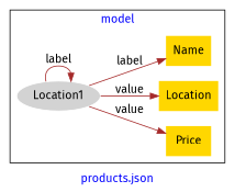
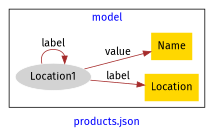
  digraph {
    fontcolor=blue
    fontname="Fira Sans"
    label="products.json"
    rankdir=LR
    remincross=true
    node [fillcolor=gold fontname="Fira Sans" style=filled shape=plaintext]
    edge [color=brown fontcolor=black fontname="Fira Sans"]
    n1 [color=white fillcolor=lightgray label=Location1 shape=""]
-   n2 [label=Price]
    n3 [label=Location]
    n4 [label=Name]
    subgraph cluster_1 {
      label=model
      n1
-     n2
      n3
      n4
    }
    n1 -> n1 [label=label]
-   n1 -> n2 [label=value]
-   n1 -> n3 [label=value]
-   n1 -> n4 [label=label]
+   n1 -> n3 [label=label]
+   n1 -> n4 [label=value]
  }
